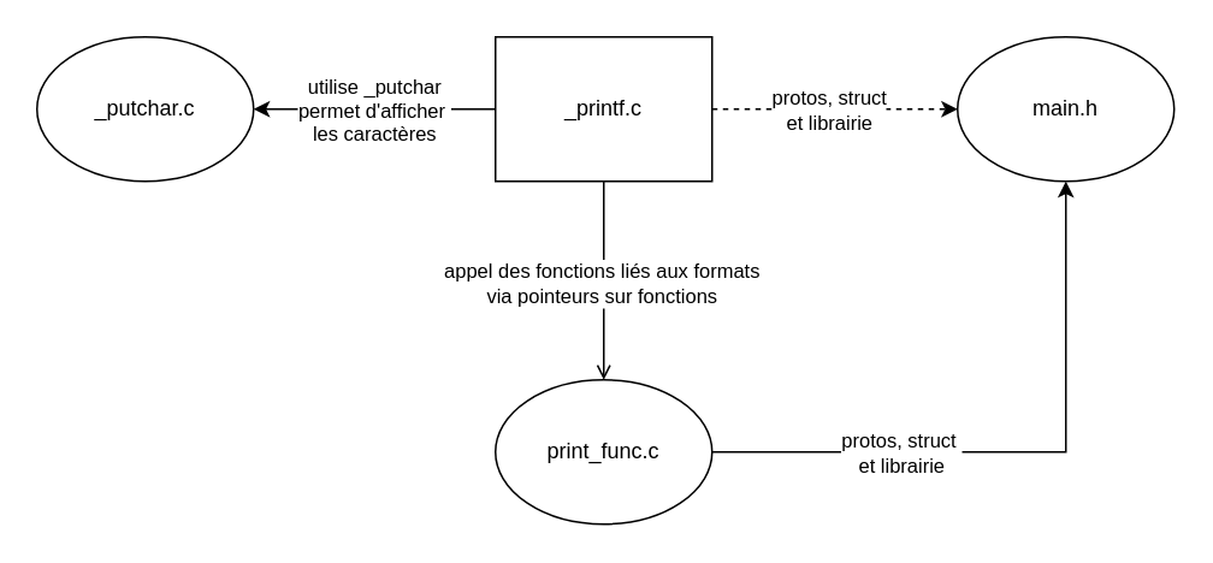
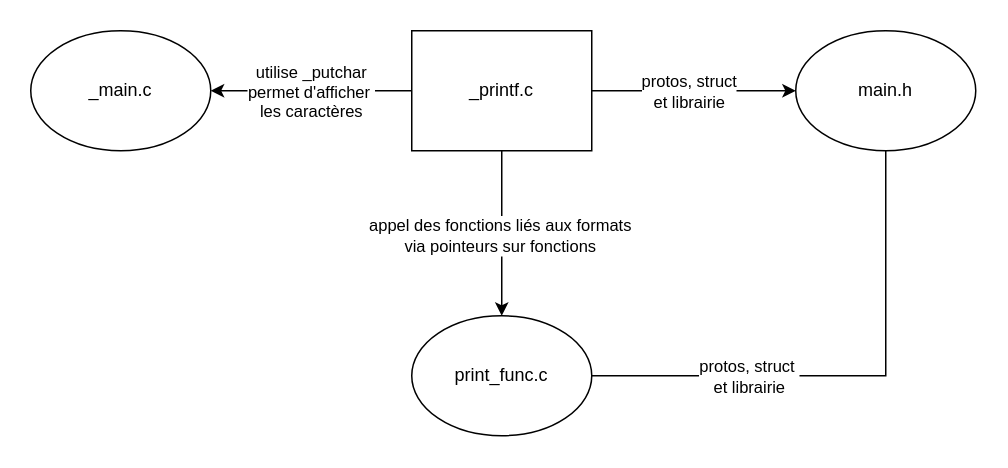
  <mxCell id="0" />
  <mxCell id="1" parent="0" />
- <mxCell id="2" style="edgeStyle=orthogonalEdgeStyle;rounded=0;orthogonalLoop=1;jettySize=auto;html=1;exitX=1;exitY=0.5;exitDx=0;exitDy=0;entryX=0;entryY=0.5;entryDx=0;entryDy=0;dashed=1;" edge="1" parent="1" source="8" target="12"><mxGeometry relative="1" as="geometry" /></mxCell>
+ <mxCell id="2" style="edgeStyle=orthogonalEdgeStyle;rounded=0;orthogonalLoop=1;jettySize=auto;html=1;exitX=1;exitY=0.5;exitDx=0;exitDy=0;entryX=0;entryY=0.5;entryDx=0;entryDy=0;" edge="1" parent="1" source="8" target="12"><mxGeometry relative="1" as="geometry" /></mxCell>
  <mxCell id="3" value="protos, struct&lt;div&gt;et librairie&lt;/div&gt;" style="edgeLabel;html=1;align=center;verticalAlign=middle;resizable=0;points=[];" vertex="1" connectable="0" parent="2"><mxGeometry x="-0.065" relative="1" as="geometry"><mxPoint as="offset" /></mxGeometry></mxCell>
- <mxCell id="4" style="edgeStyle=orthogonalEdgeStyle;rounded=0;orthogonalLoop=1;jettySize=auto;html=1;entryX=0.5;entryY=0;entryDx=0;entryDy=0;endArrow=open;" edge="1" parent="1" source="8" target="11"><mxGeometry relative="1" as="geometry" /></mxCell>
+ <mxCell id="4" style="edgeStyle=orthogonalEdgeStyle;rounded=0;orthogonalLoop=1;jettySize=auto;html=1;entryX=0.5;entryY=0;entryDx=0;entryDy=0;" edge="1" parent="1" source="8" target="11"><mxGeometry relative="1" as="geometry" /></mxCell>
  <mxCell id="5" value="appel des fonctions liés aux formats&lt;div&gt;via pointeurs sur fonctions&lt;/div&gt;" style="edgeLabel;html=1;align=center;verticalAlign=middle;resizable=0;points=[];" vertex="1" connectable="0" parent="4"><mxGeometry x="0.018" y="-2" relative="1" as="geometry"><mxPoint as="offset" /></mxGeometry></mxCell>
  <mxCell id="6" style="edgeStyle=orthogonalEdgeStyle;rounded=0;orthogonalLoop=1;jettySize=auto;html=1;entryX=1;entryY=0.5;entryDx=0;entryDy=0;" edge="1" parent="1" source="8" target="13"><mxGeometry relative="1" as="geometry" /></mxCell>
  <mxCell id="7" value="utilise _putchar&lt;div&gt;permet d'afficher&amp;nbsp;&lt;div&gt;les caractères&lt;/div&gt;&lt;/div&gt;" style="edgeLabel;html=1;align=center;verticalAlign=middle;resizable=0;points=[];" vertex="1" connectable="0" parent="6"><mxGeometry x="0.021" relative="1" as="geometry"><mxPoint as="offset" /></mxGeometry></mxCell>
  <mxCell id="8" value="_printf.c" style="whiteSpace=wrap;html=1;rounded=0;" vertex="1" parent="1"><mxGeometry x="274" y="20" width="120" height="80" as="geometry" /></mxCell>
- <mxCell id="9" style="edgeStyle=orthogonalEdgeStyle;rounded=0;orthogonalLoop=1;jettySize=auto;html=1;entryX=0.5;entryY=1;entryDx=0;entryDy=0;" edge="1" parent="1" source="11" target="12"><mxGeometry relative="1" as="geometry" /></mxCell>
+ <mxCell id="9" style="edgeStyle=orthogonalEdgeStyle;rounded=0;orthogonalLoop=1;jettySize=auto;html=1;entryX=0.5;entryY=1;entryDx=0;entryDy=0;endArrow=none;" edge="1" parent="1" source="11" target="12"><mxGeometry relative="1" as="geometry" /></mxCell>
  <mxCell id="10" value="protos, struct&amp;nbsp;&lt;div&gt;et librairie&lt;/div&gt;" style="edgeLabel;html=1;align=center;verticalAlign=middle;resizable=0;points=[];" vertex="1" connectable="0" parent="9"><mxGeometry x="-0.401" relative="1" as="geometry"><mxPoint as="offset" /></mxGeometry></mxCell>
  <mxCell id="11" value="print_func.c" style="ellipse;whiteSpace=wrap;html=1;" vertex="1" parent="1"><mxGeometry x="274" y="210" width="120" height="80" as="geometry" /></mxCell>
  <mxCell id="12" value="main.h" style="ellipse;whiteSpace=wrap;html=1;" vertex="1" parent="1"><mxGeometry x="530" y="20" width="120" height="80" as="geometry" /></mxCell>
- <mxCell id="13" value="_putchar.c" style="ellipse;whiteSpace=wrap;html=1;" vertex="1" parent="1"><mxGeometry x="20" y="20" width="120" height="80" as="geometry" /></mxCell>
+ <mxCell id="13" value="_main.c" style="ellipse;whiteSpace=wrap;html=1;" vertex="1" parent="1"><mxGeometry x="20" y="20" width="120" height="80" as="geometry" /></mxCell>
